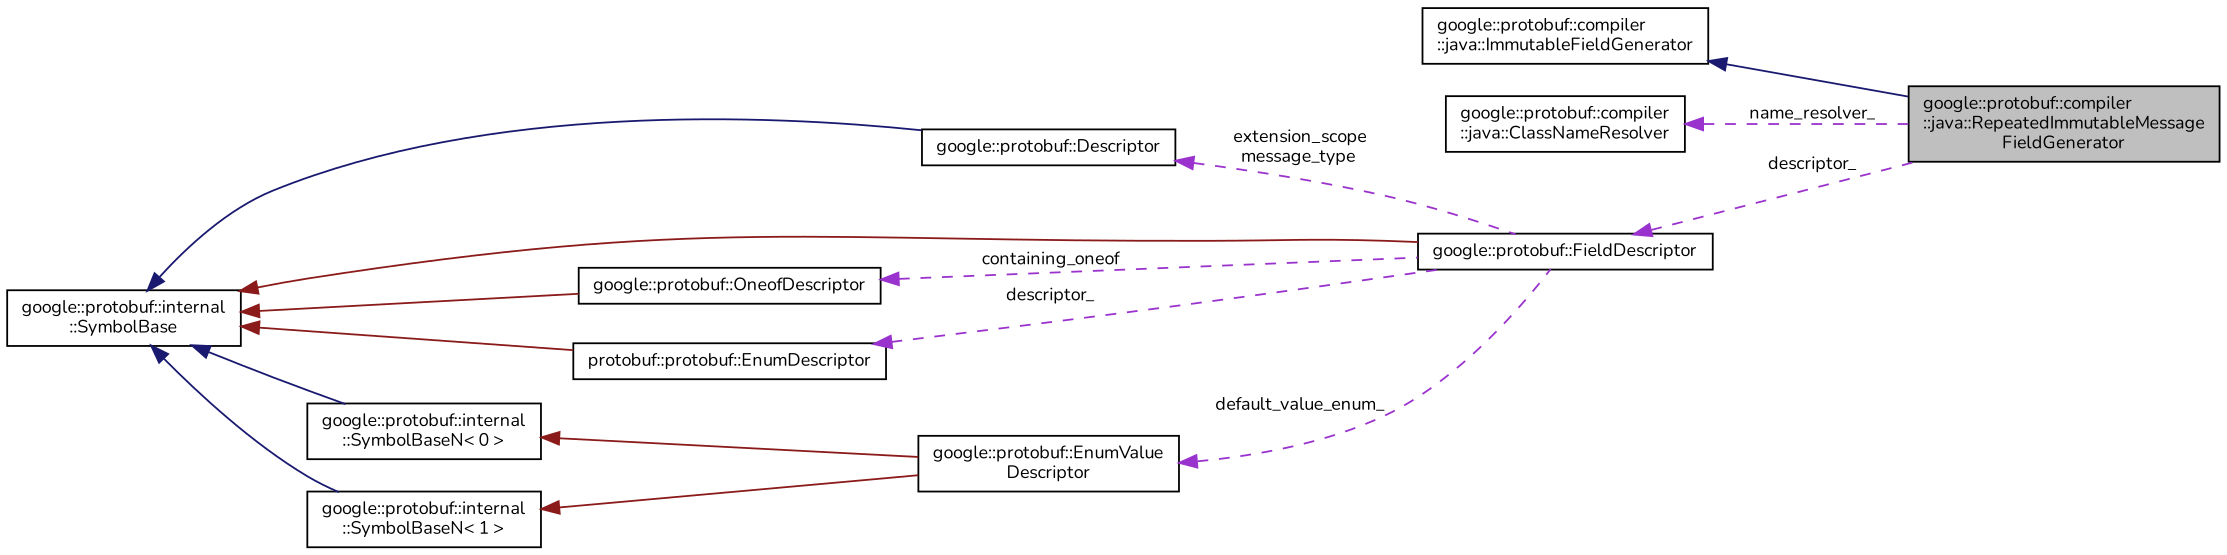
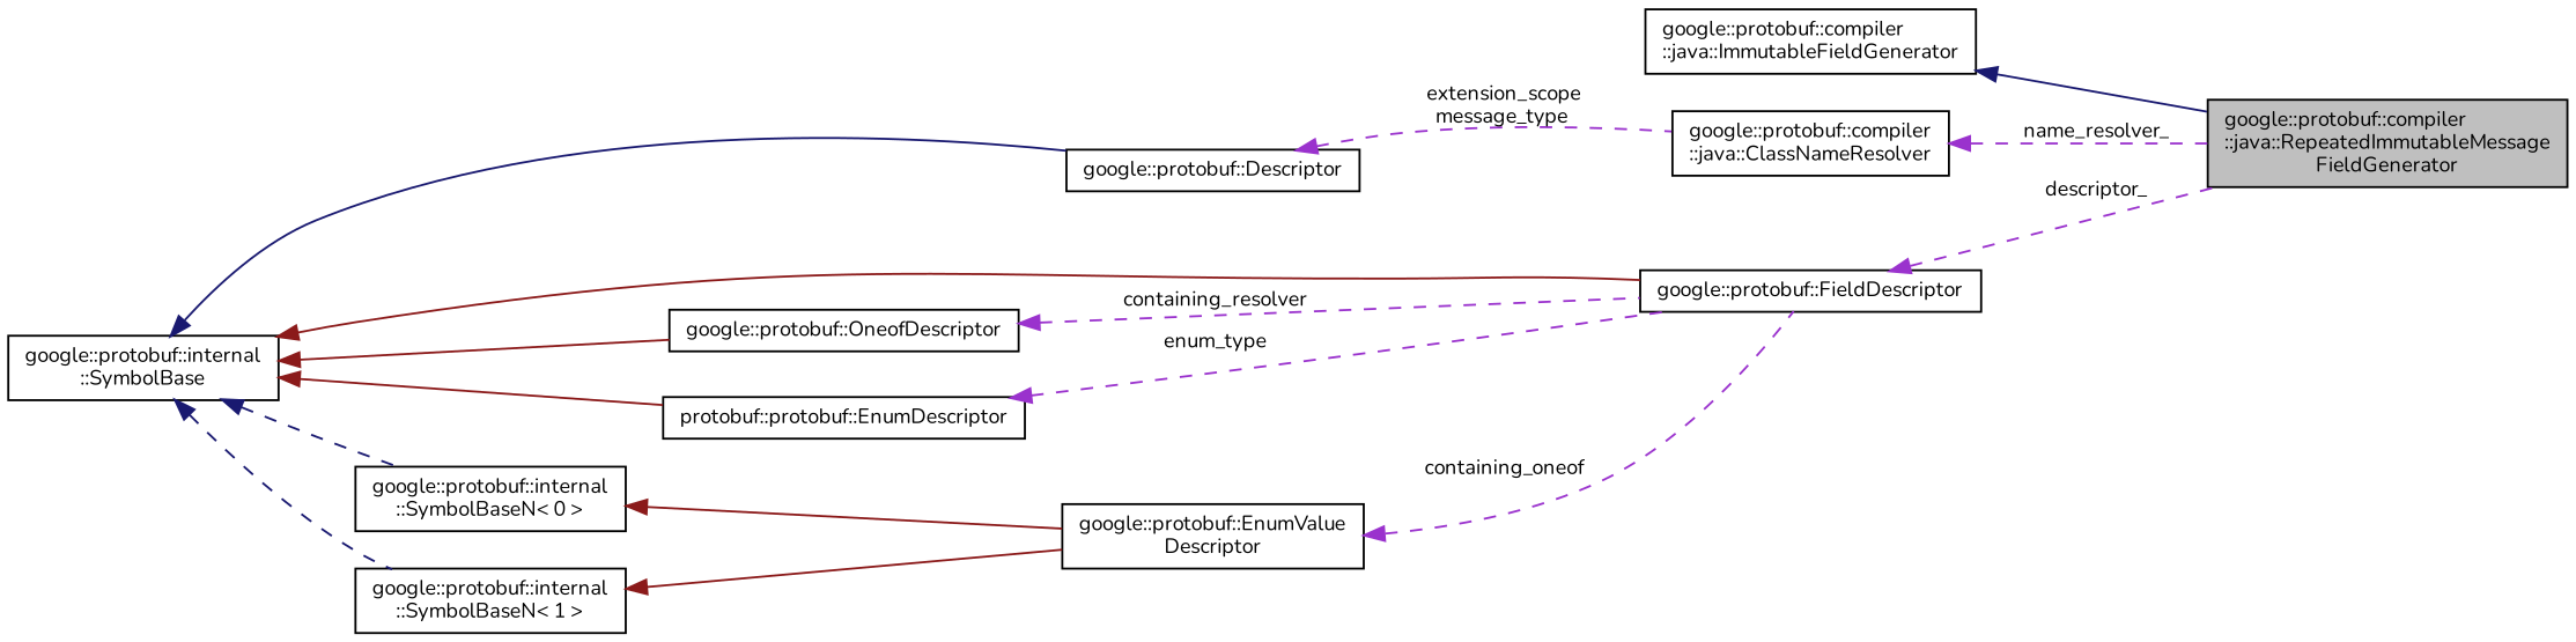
  digraph {
    fontname=Nunito
    rankdir=LR
    node [color=black fillcolor=white fontname=Nunito fontsize=10 shape=record style=filled]
    edge [color=darkorchid3 dir=back fontname=Nunito fontsize=10 labelfontname=Helvetica labelfontsize=10 style=solid]
    n1 [fillcolor=grey75 fontcolor=black height=0.2 label="google::protobuf::compiler\l::java::RepeatedImmutableMessage\lFieldGenerator" width=0.4]
    n2 [height=0.2 label="google::protobuf::compiler\l::java::ImmutableFieldGenerator" width=0.4]
    n3 [height=0.2 label="google::protobuf::compiler\l::java::ClassNameResolver" width=0.4]
    n4 [height=0.2 label="google::protobuf::FieldDescriptor" width=0.4]
    n5 [height=0.2 label="google::protobuf::internal\l::SymbolBase" width=0.4]
    n6 [height=0.2 label="google::protobuf::internal\l::SymbolBaseN\< 0 \>" width=0.4]
    n7 [height=0.2 label="google::protobuf::internal\l::SymbolBaseN\< 1 \>" width=0.4]
    n8 [height=0.2 label="google::protobuf::Descriptor" width=0.4]
    n9 [height=0.2 label="google::protobuf::OneofDescriptor" width=0.4]
    n10 [height=0.2 label="protobuf::protobuf::EnumDescriptor" width=0.4]
    n11 [height=0.2 label="google::protobuf::EnumValue\lDescriptor" width=0.4]
    n2 -> n1 [color=midnightblue]
    n3 -> n1 [label=" name_resolver_" style=dashed]
    n4 -> n1 [label=" descriptor_" style=dashed]
    n5 -> n4 [color=firebrick4]
-   n5 -> n6 [color=midnightblue]
-   n5 -> n7 [color=midnightblue]
+   n5 -> n6 [color=midnightblue style=dashed]
+   n5 -> n7 [color=midnightblue style=dashed]
    n5 -> n8 [color=midnightblue]
    n5 -> n9 [color=firebrick4]
    n5 -> n10 [color=firebrick4]
    n6 -> n11 [color=firebrick4]
    n7 -> n11 [color=firebrick4]
-   n8 -> n4 [label=" extension_scope\nmessage_type" style=dashed]
-   n9 -> n4 [label=" containing_oneof" style=dashed]
-   n10 -> n4 [label=" descriptor_" style=dashed]
-   n11 -> n4 [label=" default_value_enum_" style=dashed]
+   n8 -> n3 [label=" extension_scope\nmessage_type" style=dashed]
+   n9 -> n4 [label=" containing_resolver" style=dashed]
+   n10 -> n4 [label=" enum_type" style=dashed]
+   n11 -> n4 [label=" containing_oneof" style=dashed]
  }
